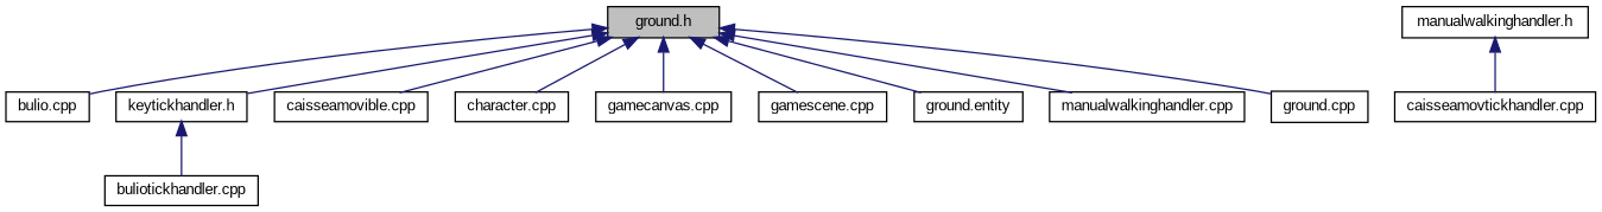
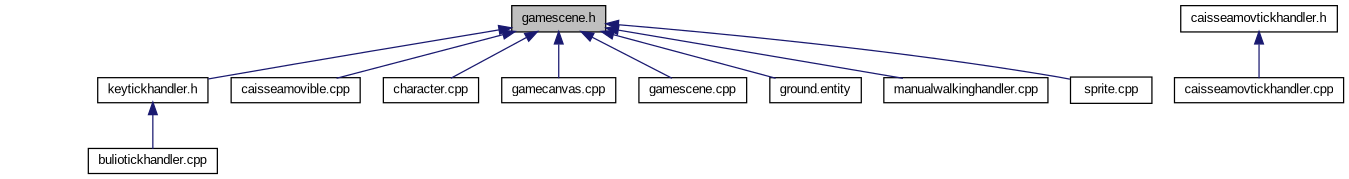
  digraph {
    fontname="Liberation Sans"
    node [color=black fillcolor=white fontname="Liberation Sans" fontsize=10 shape=record style=filled]
    edge [color=midnightblue dir=back fontname="Liberation Sans" fontsize=10 labelfontname=Helvetica labelfontsize=10 style=solid]
-   n1 [fillcolor=grey75 fontcolor=black height=0.2 label="ground.h" width=0.4]
-   n2 [height=0.2 label="bulio.cpp" width=0.4]
+   n1 [fillcolor=grey75 fontcolor=black height=0.2 label="gamescene.h" width=0.4]
    n3 [height=0.2 label="keytickhandler.h" width=0.4]
    n4 [height=0.2 label="caisseamovible.cpp" width=0.4]
    n5 [height=0.2 label="character.cpp" width=0.4]
    n6 [height=0.2 label="gamecanvas.cpp" width=0.4]
    n7 [height=0.2 label="gamescene.cpp" width=0.4]
    n8 [height=0.2 label="ground.entity" width=0.4]
    n9 [height=0.2 label="manualwalkinghandler.cpp" width=0.4]
-   n10 [height=0.2 label="ground.cpp" width=0.4]
+   n10 [height=0.2 label="sprite.cpp" width=0.4]
    n11 [height=0.2 label="buliotickhandler.cpp" width=0.4]
-   n12 [height=0.2 label="manualwalkinghandler.h" width=0.4]
+   n12 [height=0.2 label="caisseamovtickhandler.h" width=0.4]
    n13 [height=0.2 label="caisseamovtickhandler.cpp" width=0.4]
-   n1 -> n2
    n1 -> n3
    n1 -> n4
    n1 -> n5
    n1 -> n6
    n1 -> n7
    n1 -> n8
    n1 -> n9
    n1 -> n10
    n3 -> n11
    n12 -> n13
  }
